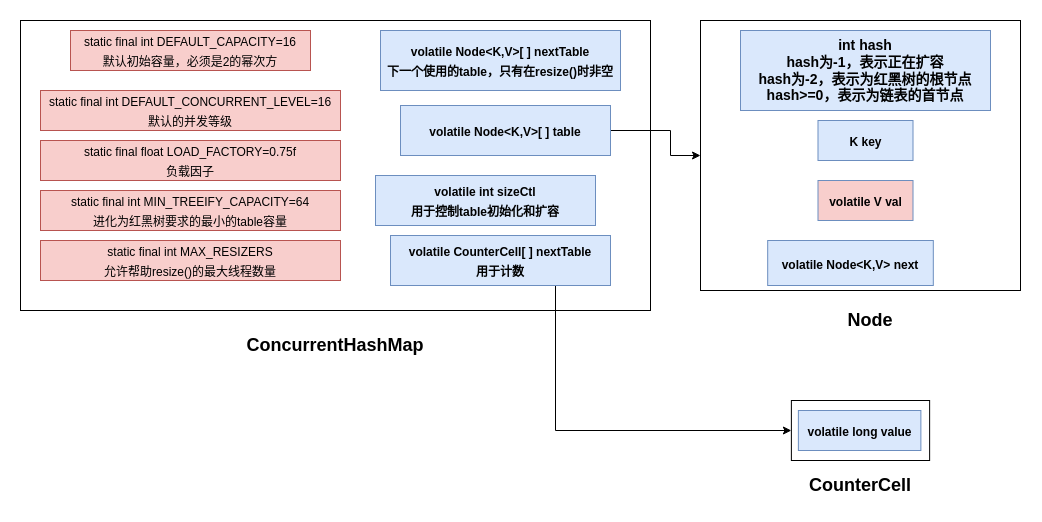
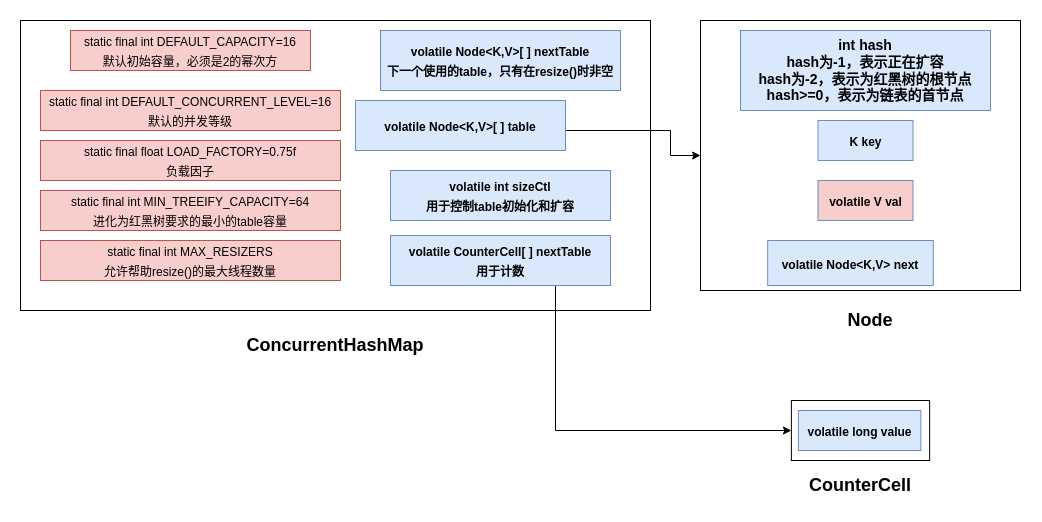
  <mxCell id="0" />
  <mxCell id="1" parent="0" />
  <mxCell id="2" value="" style="rounded=0;whiteSpace=wrap;html=1;" parent="1" vertex="1"><mxGeometry x="20" y="20" width="630" height="290" as="geometry" /></mxCell>
  <mxCell id="3" value="&lt;b&gt;&lt;font style=&quot;font-size: 18px&quot;&gt;ConcurrentHashMap&lt;/font&gt;&lt;/b&gt;" style="text;html=1;strokeColor=none;fillColor=none;align=center;verticalAlign=middle;whiteSpace=wrap;rounded=0;" parent="1" vertex="1"><mxGeometry x="305" y="330" width="60" height="30" as="geometry" /></mxCell>
  <mxCell id="4" value="&lt;font style=&quot;font-size: 12px&quot;&gt;static final int DEFAULT_CAPACITY=16&lt;br&gt;默认初始容量，必须是2的幂次方&lt;br&gt;&lt;/font&gt;" style="rounded=0;whiteSpace=wrap;html=1;fontSize=16;fillColor=#f8cecc;strokeColor=#b85450;" parent="1" vertex="1"><mxGeometry x="70" y="30" width="240" height="40" as="geometry" /></mxCell>
  <mxCell id="5" value="&lt;font style=&quot;font-size: 12px&quot;&gt;static final int DEFAULT_CONCURRENT_LEVEL=16&lt;br&gt;默认的并发等级&lt;br&gt;&lt;/font&gt;" style="rounded=0;whiteSpace=wrap;html=1;fontSize=16;fillColor=#f8cecc;strokeColor=#b85450;" parent="1" vertex="1"><mxGeometry x="40" y="90" width="300" height="40" as="geometry" /></mxCell>
  <mxCell id="6" value="&lt;font style=&quot;font-size: 12px&quot;&gt;static final float LOAD_FACTORY=0.75f&lt;br&gt;负载因子&lt;br&gt;&lt;/font&gt;" style="rounded=0;whiteSpace=wrap;html=1;fontSize=16;fillColor=#f8cecc;strokeColor=#b85450;" parent="1" vertex="1"><mxGeometry x="40" y="140" width="300" height="40" as="geometry" /></mxCell>
  <mxCell id="7" value="&lt;font style=&quot;font-size: 12px&quot;&gt;static final int MIN_TREEIFY_CAPACITY=64&lt;br&gt;进化为红黑树要求的最小的table容量&lt;br&gt;&lt;/font&gt;" style="rounded=0;whiteSpace=wrap;html=1;fontSize=16;fillColor=#f8cecc;strokeColor=#b85450;" parent="1" vertex="1"><mxGeometry x="40" y="190" width="300" height="40" as="geometry" /></mxCell>
  <mxCell id="8" value="&lt;font style=&quot;font-size: 12px&quot;&gt;&lt;b&gt;volatile Node&amp;lt;K,V&amp;gt;[ ] nextTable&lt;br&gt;下一个使用的table，只有在resize()时非空&lt;/b&gt;&lt;br&gt;&lt;/font&gt;" style="rounded=0;whiteSpace=wrap;html=1;fontSize=16;fillColor=#dae8fc;strokeColor=#6c8ebf;" parent="1" vertex="1"><mxGeometry x="380" y="30" width="240" height="60" as="geometry" /></mxCell>
  <mxCell id="9" style="edgeStyle=orthogonalEdgeStyle;rounded=0;orthogonalLoop=1;jettySize=auto;html=1;exitX=1;exitY=0.5;exitDx=0;exitDy=0;" edge="1" parent="1" source="10" target="14"><mxGeometry relative="1" as="geometry"><Array as="points"><mxPoint x="670" y="130" /><mxPoint x="670" y="155" /></Array></mxGeometry></mxCell>
- <mxCell id="10" value="&lt;font style=&quot;font-size: 12px&quot;&gt;&lt;b&gt;volatile Node&amp;lt;K,V&amp;gt;[ ] table&lt;/b&gt;&lt;br&gt;&lt;/font&gt;" style="rounded=0;whiteSpace=wrap;html=1;fontSize=16;fillColor=#dae8fc;strokeColor=#6c8ebf;" parent="1" vertex="1"><mxGeometry x="400" y="105" width="210" height="50" as="geometry" /></mxCell>
- <mxCell id="11" value="&lt;font style=&quot;font-size: 12px&quot;&gt;&lt;b&gt;volatile int sizeCtl&lt;br&gt;用于控制table初始化和扩容&lt;/b&gt;&lt;br&gt;&lt;/font&gt;" style="rounded=0;whiteSpace=wrap;html=1;fontSize=16;fillColor=#dae8fc;strokeColor=#6c8ebf;" parent="1" vertex="1"><mxGeometry x="375" y="175" width="220" height="50" as="geometry" /></mxCell>
+ <mxCell id="10" value="&lt;font style=&quot;font-size: 12px&quot;&gt;&lt;b&gt;volatile Node&amp;lt;K,V&amp;gt;[ ] table&lt;/b&gt;&lt;br&gt;&lt;/font&gt;" style="rounded=0;whiteSpace=wrap;html=1;fontSize=16;fillColor=#dae8fc;strokeColor=#6c8ebf;" parent="1" vertex="1"><mxGeometry x="355" y="100" width="210" height="50" as="geometry" /></mxCell>
+ <mxCell id="11" value="&lt;font style=&quot;font-size: 12px&quot;&gt;&lt;b&gt;volatile int sizeCtl&lt;br&gt;用于控制table初始化和扩容&lt;/b&gt;&lt;br&gt;&lt;/font&gt;" style="rounded=0;whiteSpace=wrap;html=1;fontSize=16;fillColor=#dae8fc;strokeColor=#6c8ebf;" parent="1" vertex="1"><mxGeometry x="390" y="170" width="220" height="50" as="geometry" /></mxCell>
  <mxCell id="12" value="&lt;font style=&quot;font-size: 12px&quot;&gt;static final int MAX_RESIZERS&lt;br&gt;允许帮助resize()的最大线程数量&lt;br&gt;&lt;/font&gt;" style="rounded=0;whiteSpace=wrap;html=1;fontSize=16;fillColor=#f8cecc;strokeColor=#b85450;" parent="1" vertex="1"><mxGeometry x="40" y="240" width="300" height="40" as="geometry" /></mxCell>
  <mxCell id="13" value="&lt;b&gt;&lt;font style=&quot;font-size: 18px&quot;&gt;Node&lt;/font&gt;&lt;/b&gt;" style="text;html=1;strokeColor=none;fillColor=none;align=center;verticalAlign=middle;whiteSpace=wrap;rounded=0;" parent="1" vertex="1"><mxGeometry x="840" y="305" width="60" height="30" as="geometry" /></mxCell>
  <mxCell id="14" value="" style="rounded=0;whiteSpace=wrap;html=1;" parent="1" vertex="1"><mxGeometry x="700" y="20" width="320" height="270" as="geometry" /></mxCell>
  <mxCell id="15" value="&lt;b&gt;&lt;font style=&quot;font-size: 14px&quot;&gt;int hash&lt;br&gt;hash为-1，表示正在扩容&lt;br&gt;hash为-2，表示为红黑树的根节点&lt;br&gt;hash&amp;gt;=0，表示为链表的首节点&lt;br&gt;&lt;/font&gt;&lt;/b&gt;" style="rounded=0;whiteSpace=wrap;html=1;fillColor=#dae8fc;strokeColor=#6c8ebf;" parent="1" vertex="1"><mxGeometry x="740" y="30" width="250" height="80" as="geometry" /></mxCell>
  <mxCell id="16" value="&lt;font style=&quot;font-size: 12px&quot;&gt;&lt;b&gt;K key&lt;/b&gt;&lt;br&gt;&lt;/font&gt;" style="rounded=0;whiteSpace=wrap;html=1;fontSize=16;fillColor=#dae8fc;strokeColor=#6c8ebf;" parent="1" vertex="1"><mxGeometry x="817.5" y="120" width="95" height="40" as="geometry" /></mxCell>
  <mxCell id="17" value="&lt;font style=&quot;font-size: 12px&quot;&gt;&lt;b&gt;volatile V val&lt;/b&gt;&lt;br&gt;&lt;/font&gt;" style="rounded=0;whiteSpace=wrap;html=1;fontSize=16;fillColor=#f8cecc;strokeColor=#6c8ebf;" parent="1" vertex="1"><mxGeometry x="817.5" y="180" width="95" height="40" as="geometry" /></mxCell>
  <mxCell id="18" value="&lt;font style=&quot;font-size: 12px&quot;&gt;&lt;b&gt;volatile Node&amp;lt;K,V&amp;gt; next&lt;/b&gt;&lt;br&gt;&lt;/font&gt;" style="rounded=0;whiteSpace=wrap;html=1;fontSize=16;fillColor=#dae8fc;strokeColor=#6c8ebf;" parent="1" vertex="1"><mxGeometry x="767.19" y="240" width="165.62" height="45" as="geometry" /></mxCell>
  <mxCell id="19" style="edgeStyle=orthogonalEdgeStyle;rounded=0;orthogonalLoop=1;jettySize=auto;html=1;exitX=0.75;exitY=1;exitDx=0;exitDy=0;entryX=0;entryY=0.5;entryDx=0;entryDy=0;" edge="1" parent="1" source="20" target="21"><mxGeometry relative="1" as="geometry" /></mxCell>
  <mxCell id="20" value="&lt;font style=&quot;font-size: 12px&quot;&gt;&lt;b&gt;volatile CounterCell[ ] nextTable&lt;br&gt;用于计数&lt;/b&gt;&lt;br&gt;&lt;/font&gt;" style="rounded=0;whiteSpace=wrap;html=1;fontSize=16;fillColor=#dae8fc;strokeColor=#6c8ebf;" vertex="1" parent="1"><mxGeometry x="390" y="235" width="220" height="50" as="geometry" /></mxCell>
  <mxCell id="21" value="" style="rounded=0;whiteSpace=wrap;html=1;" vertex="1" parent="1"><mxGeometry x="790.88" y="400" width="138.25" height="60" as="geometry" /></mxCell>
  <mxCell id="22" value="&lt;b&gt;&lt;font style=&quot;font-size: 18px&quot;&gt;CounterCell&lt;/font&gt;&lt;/b&gt;" style="text;html=1;strokeColor=none;fillColor=none;align=center;verticalAlign=middle;whiteSpace=wrap;rounded=0;" vertex="1" parent="1"><mxGeometry x="830.01" y="470" width="60" height="30" as="geometry" /></mxCell>
  <mxCell id="23" value="&lt;font style=&quot;font-size: 12px&quot;&gt;&lt;b&gt;volatile long value&lt;/b&gt;&lt;br&gt;&lt;/font&gt;" style="rounded=0;whiteSpace=wrap;html=1;fontSize=16;fillColor=#dae8fc;strokeColor=#6c8ebf;" vertex="1" parent="1"><mxGeometry x="797.88" y="410" width="122.5" height="40" as="geometry" /></mxCell>
